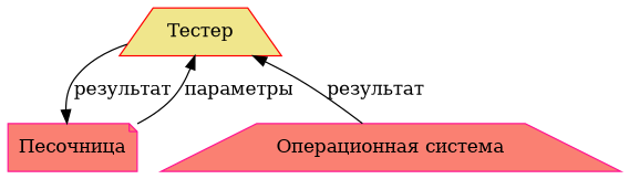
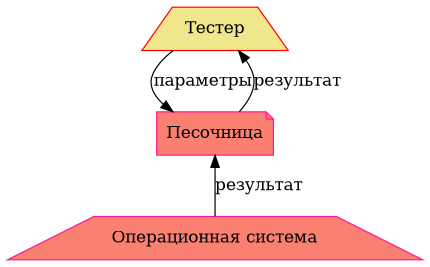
  digraph {
    rankdir=TB
    node [color=deeppink fillcolor=salmon shape=trapezium style=filled]
    edge [dir=back]
    n1 [color=red fillcolor=khaki label="Тестер"]
    n2 [label="Песочница" shape=note]
    n3 [label="Операционная система"]
-   n1 -> n2 [label="результат" dir=""]
-   n1 -> n2 [label="параметры"]
-   n1 -> n3 [label="результат"]
+   n1 -> n2 [label="параметры" dir=""]
+   n1 -> n2 [label="результат"]
+   n2 -> n3 [label="результат"]
  }
